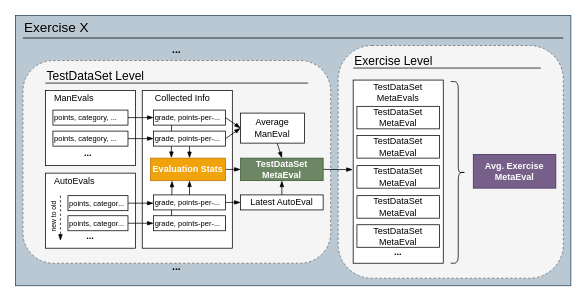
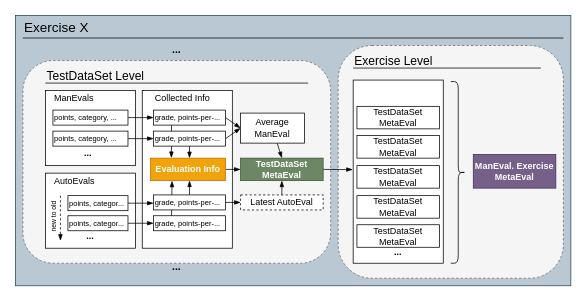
  <mxCell id="0" />
  <mxCell id="1" parent="0" />
  <mxCell id="2" value="" style="rounded=0;whiteSpace=wrap;html=1;fillColor=#bac8d3;strokeColor=#23445d;" vertex="1" parent="1"><mxGeometry x="20" y="20" width="740" height="360" as="geometry" /></mxCell>
  <mxCell id="3" value="" style="rounded=1;whiteSpace=wrap;html=1;align=left;dashed=1;fillColor=#f5f5f5;strokeColor=#666666;fontColor=#333333;" vertex="1" parent="1"><mxGeometry x="30" y="80" width="410" height="270" as="geometry" /></mxCell>
  <mxCell id="4" value="&lt;font style=&quot;font-size: 18px&quot;&gt;Exercise X&lt;/font&gt;" style="text;html=1;strokeColor=none;fillColor=none;align=left;verticalAlign=bottom;whiteSpace=wrap;rounded=0;" vertex="1" parent="1"><mxGeometry x="30" y="20" width="720" height="30" as="geometry" /></mxCell>
  <mxCell id="5" value="" style="endArrow=none;html=1;entryX=1;entryY=1;entryDx=0;entryDy=0;exitX=0;exitY=1;exitDx=0;exitDy=0;" edge="1" parent="1" source="4" target="4"><mxGeometry width="50" height="50" relative="1" as="geometry"><mxPoint x="30" y="50" as="sourcePoint" /><mxPoint x="80" y="0" as="targetPoint" /></mxGeometry></mxCell>
  <mxCell id="6" value="" style="rounded=0;whiteSpace=wrap;html=1;align=left;" vertex="1" parent="1"><mxGeometry x="60" y="120" width="120" height="100" as="geometry" /></mxCell>
  <mxCell id="7" value="ManEvals" style="text;html=1;strokeColor=none;fillColor=none;align=left;verticalAlign=bottom;whiteSpace=wrap;rounded=0;" vertex="1" parent="1"><mxGeometry x="70" y="120" width="100" height="20" as="geometry" /></mxCell>
  <mxCell id="8" value="&lt;font style=&quot;font-size: 10px&quot;&gt;points, category, ...&lt;/font&gt;" style="rounded=0;whiteSpace=wrap;html=1;align=left;" vertex="1" parent="1"><mxGeometry x="70" y="146" width="100" height="20" as="geometry" /></mxCell>
  <mxCell id="9" value="&lt;span style=&quot;font-size: 16px&quot;&gt;TestDataSet Level&lt;/span&gt;" style="text;html=1;strokeColor=none;fillColor=none;align=left;verticalAlign=middle;whiteSpace=wrap;rounded=0;" vertex="1" parent="1"><mxGeometry x="60" y="90" width="350" height="20" as="geometry" /></mxCell>
  <mxCell id="10" value="" style="endArrow=none;html=1;exitX=0;exitY=1;exitDx=0;exitDy=0;entryX=1;entryY=1;entryDx=0;entryDy=0;" edge="1" parent="1" source="9" target="9"><mxGeometry width="50" height="50" relative="1" as="geometry"><mxPoint x="260" y="250" as="sourcePoint" /><mxPoint x="310" y="200" as="targetPoint" /></mxGeometry></mxCell>
  <mxCell id="11" value="" style="rounded=0;whiteSpace=wrap;html=1;align=left;" vertex="1" parent="1"><mxGeometry x="60" y="230" width="120" height="100" as="geometry" /></mxCell>
  <mxCell id="12" value="&lt;br&gt;AutoEvals" style="text;html=1;strokeColor=none;fillColor=none;align=left;verticalAlign=bottom;whiteSpace=wrap;rounded=0;" vertex="1" parent="1"><mxGeometry x="70" y="230" width="100" height="20" as="geometry" /></mxCell>
  <mxCell id="13" value="&lt;font style=&quot;font-size: 10px&quot;&gt;points, categor...&lt;/font&gt;" style="rounded=0;whiteSpace=wrap;html=1;align=left;" vertex="1" parent="1"><mxGeometry x="90" y="260" width="80" height="20" as="geometry" /></mxCell>
  <mxCell id="14" value="" style="endArrow=blockThin;html=1;endFill=1;dashed=1;" edge="1" parent="1"><mxGeometry width="50" height="50" relative="1" as="geometry"><mxPoint x="80" y="260" as="sourcePoint" /><mxPoint x="80" y="320" as="targetPoint" /></mxGeometry></mxCell>
  <mxCell id="15" value="new to old" style="text;html=1;strokeColor=none;fillColor=none;align=center;verticalAlign=middle;whiteSpace=wrap;rounded=0;dashed=1;rotation=-90;fontSize=9;" vertex="1" parent="1"><mxGeometry x="46.08" y="280.8" width="51.25" height="13.43" as="geometry" /></mxCell>
  <mxCell id="16" value="&lt;span style=&quot;font-size: 10px&quot;&gt;points, categor...&lt;/span&gt;" style="rounded=0;whiteSpace=wrap;html=1;align=left;" vertex="1" parent="1"><mxGeometry x="90" y="286.75" width="80" height="20" as="geometry" /></mxCell>
  <mxCell id="17" value="..." style="text;html=1;strokeColor=none;fillColor=none;align=center;verticalAlign=middle;whiteSpace=wrap;rounded=0;dashed=1;fontSize=12;fontStyle=1" vertex="1" parent="1"><mxGeometry x="100" y="303.75" width="40" height="20" as="geometry" /></mxCell>
  <mxCell id="18" value="&lt;font style=&quot;font-size: 10px&quot;&gt;points, category, ...&lt;/font&gt;" style="rounded=0;whiteSpace=wrap;html=1;align=left;" vertex="1" parent="1"><mxGeometry x="70" y="174" width="100" height="20" as="geometry" /></mxCell>
  <mxCell id="19" value="..." style="text;html=1;strokeColor=none;fillColor=none;align=center;verticalAlign=middle;whiteSpace=wrap;rounded=0;dashed=1;fontSize=12;fontStyle=1" vertex="1" parent="1"><mxGeometry x="97.33" y="194" width="40" height="20" as="geometry" /></mxCell>
  <mxCell id="20" value="" style="rounded=0;whiteSpace=wrap;html=1;align=left;" vertex="1" parent="1"><mxGeometry x="204" y="174" width="100" height="20" as="geometry" /></mxCell>
  <mxCell id="21" value="" style="rounded=0;whiteSpace=wrap;html=1;fontSize=12;align=left;" vertex="1" parent="1"><mxGeometry x="189" y="120" width="120" height="210" as="geometry" /></mxCell>
  <mxCell id="22" style="edgeStyle=none;rounded=0;orthogonalLoop=1;jettySize=auto;html=1;exitX=1;exitY=0.5;exitDx=0;exitDy=0;entryX=0;entryY=0.5;entryDx=0;entryDy=0;endArrow=blockThin;endFill=1;fontSize=12;" edge="1" parent="1" source="48" target="35"><mxGeometry relative="1" as="geometry" /></mxCell>
  <mxCell id="23" value="Collected Info" style="text;html=1;strokeColor=none;fillColor=none;align=left;verticalAlign=bottom;whiteSpace=wrap;rounded=0;" vertex="1" parent="1"><mxGeometry x="204" y="120" width="100" height="20" as="geometry" /></mxCell>
  <mxCell id="24" style="rounded=0;orthogonalLoop=1;jettySize=auto;html=1;exitX=1;exitY=0.5;exitDx=0;exitDy=0;entryX=0;entryY=0.5;entryDx=0;entryDy=0;endArrow=blockThin;endFill=1;fontSize=12;" edge="1" parent="1" source="26" target="35"><mxGeometry relative="1" as="geometry" /></mxCell>
  <mxCell id="25" style="edgeStyle=none;rounded=0;orthogonalLoop=1;jettySize=auto;html=1;exitX=0.25;exitY=1;exitDx=0;exitDy=0;endArrow=blockThin;endFill=1;fontSize=12;entryX=0.278;entryY=-0.007;entryDx=0;entryDy=0;entryPerimeter=0;" edge="1" parent="1" source="26" target="46"><mxGeometry relative="1" as="geometry"><mxPoint x="228.2" y="400" as="targetPoint" /></mxGeometry></mxCell>
  <mxCell id="26" value="&lt;font size=&quot;1&quot;&gt;grade, points-per-...&lt;/font&gt;" style="rounded=0;whiteSpace=wrap;html=1;align=left;" vertex="1" parent="1"><mxGeometry x="204" y="146" width="96" height="20" as="geometry" /></mxCell>
  <mxCell id="27" style="edgeStyle=orthogonalEdgeStyle;rounded=0;orthogonalLoop=1;jettySize=auto;html=1;exitX=1;exitY=0.5;exitDx=0;exitDy=0;entryX=0;entryY=0.5;entryDx=0;entryDy=0;endArrow=blockThin;endFill=1;fontSize=12;" edge="1" parent="1" source="18" target="20"><mxGeometry relative="1" as="geometry" /></mxCell>
  <mxCell id="28" style="edgeStyle=orthogonalEdgeStyle;rounded=0;orthogonalLoop=1;jettySize=auto;html=1;exitX=1;exitY=0.5;exitDx=0;exitDy=0;entryX=0;entryY=0.5;entryDx=0;entryDy=0;endArrow=blockThin;endFill=1;fontSize=12;" edge="1" parent="1" source="8" target="26"><mxGeometry relative="1" as="geometry" /></mxCell>
  <mxCell id="29" value="" style="endArrow=blockThin;html=1;fontSize=12;exitX=1;exitY=0.5;exitDx=0;exitDy=0;entryX=0;entryY=0.5;entryDx=0;entryDy=0;endFill=1;" edge="1" parent="1" source="13"><mxGeometry width="50" height="50" relative="1" as="geometry"><mxPoint x="170" y="270" as="sourcePoint" /><mxPoint x="204" y="270" as="targetPoint" /></mxGeometry></mxCell>
  <mxCell id="30" style="edgeStyle=none;rounded=0;orthogonalLoop=1;jettySize=auto;html=1;exitX=1;exitY=0.5;exitDx=0;exitDy=0;entryX=0;entryY=0.5;entryDx=0;entryDy=0;endArrow=blockThin;endFill=1;fontSize=12;" edge="1" parent="1" source="50" target="37"><mxGeometry relative="1" as="geometry" /></mxCell>
  <mxCell id="31" style="edgeStyle=none;rounded=0;orthogonalLoop=1;jettySize=auto;html=1;entryX=0.52;entryY=0.996;entryDx=0;entryDy=0;entryPerimeter=0;endArrow=blockThin;endFill=1;fontSize=12;" edge="1" parent="1" source="50" target="46"><mxGeometry relative="1" as="geometry" /></mxCell>
  <mxCell id="32" style="edgeStyle=none;rounded=0;orthogonalLoop=1;jettySize=auto;html=1;exitX=0.25;exitY=0;exitDx=0;exitDy=0;entryX=0.287;entryY=1.006;entryDx=0;entryDy=0;entryPerimeter=0;endArrow=blockThin;endFill=1;fontSize=12;" edge="1" parent="1" source="33" target="46"><mxGeometry relative="1" as="geometry" /></mxCell>
  <mxCell id="33" value="&lt;font size=&quot;1&quot;&gt;grade, points-per-...&lt;/font&gt;" style="rounded=0;whiteSpace=wrap;html=1;align=left;" vertex="1" parent="1"><mxGeometry x="204" y="286.75" width="96" height="20" as="geometry" /></mxCell>
  <mxCell id="34" style="edgeStyle=none;rounded=0;orthogonalLoop=1;jettySize=auto;html=1;entryX=0.5;entryY=0;entryDx=0;entryDy=0;endArrow=blockThin;endFill=1;fontSize=12;" edge="1" parent="1" source="35"><mxGeometry relative="1" as="geometry"><mxPoint x="375" y="210" as="targetPoint" /></mxGeometry></mxCell>
  <mxCell id="35" value="Average ManEval" style="rounded=0;whiteSpace=wrap;html=1;fontSize=12;align=center;" vertex="1" parent="1"><mxGeometry x="320" y="150" width="85" height="40" as="geometry" /></mxCell>
  <mxCell id="36" style="edgeStyle=none;rounded=0;orthogonalLoop=1;jettySize=auto;html=1;entryX=0.5;entryY=1;entryDx=0;entryDy=0;endArrow=blockThin;endFill=1;fontSize=12;" edge="1" parent="1" source="37"><mxGeometry relative="1" as="geometry"><mxPoint x="375" y="240" as="targetPoint" /></mxGeometry></mxCell>
- <mxCell id="37" value="Latest AutoEval" style="rounded=0;whiteSpace=wrap;html=1;fontSize=12;align=center;" vertex="1" parent="1"><mxGeometry x="320" y="259" width="110" height="20" as="geometry" /></mxCell>
+ <mxCell id="37" value="Latest AutoEval" style="rounded=0;whiteSpace=wrap;html=1;fontSize=12;align=center;dashed=1;" vertex="1" parent="1"><mxGeometry x="320" y="259" width="110" height="20" as="geometry" /></mxCell>
  <mxCell id="38" value="" style="rounded=1;whiteSpace=wrap;html=1;align=left;dashed=1;fillColor=#f5f5f5;strokeColor=#666666;fontColor=#333333;" vertex="1" parent="1"><mxGeometry x="450" y="60" width="300" height="310" as="geometry" /></mxCell>
  <mxCell id="39" value="&lt;span style=&quot;font-size: 16px&quot;&gt;Exercise Level&lt;/span&gt;" style="text;html=1;strokeColor=none;fillColor=none;align=left;verticalAlign=middle;whiteSpace=wrap;rounded=0;" vertex="1" parent="1"><mxGeometry x="470" y="70" width="250" height="20" as="geometry" /></mxCell>
  <mxCell id="40" value="" style="endArrow=none;html=1;fontSize=12;exitX=0;exitY=1;exitDx=0;exitDy=0;entryX=1;entryY=1;entryDx=0;entryDy=0;" edge="1" parent="1" source="39" target="39"><mxGeometry width="50" height="50" relative="1" as="geometry"><mxPoint x="480" y="220" as="sourcePoint" /><mxPoint x="530" y="170" as="targetPoint" /></mxGeometry></mxCell>
  <mxCell id="41" value="&lt;b&gt;&lt;font style=&quot;font-size: 14px&quot;&gt;...&lt;/font&gt;&lt;/b&gt;" style="text;html=1;strokeColor=none;fillColor=none;align=center;verticalAlign=middle;whiteSpace=wrap;rounded=0;fontSize=12;" vertex="1" parent="1"><mxGeometry x="215" y="50" width="40" height="30" as="geometry" /></mxCell>
  <mxCell id="42" value="&lt;b&gt;&lt;font style=&quot;font-size: 14px&quot;&gt;...&lt;/font&gt;&lt;/b&gt;" style="text;html=1;strokeColor=none;fillColor=none;align=center;verticalAlign=middle;whiteSpace=wrap;rounded=0;fontSize=12;" vertex="1" parent="1"><mxGeometry x="215" y="350" width="40" height="10" as="geometry" /></mxCell>
  <mxCell id="43" style="edgeStyle=none;rounded=0;orthogonalLoop=1;jettySize=auto;html=1;exitX=1;exitY=0.5;exitDx=0;exitDy=0;entryX=-0.005;entryY=0.489;entryDx=0;entryDy=0;entryPerimeter=0;endArrow=blockThin;endFill=1;fontSize=12;" edge="1" parent="1" source="44" target="51"><mxGeometry relative="1" as="geometry" /></mxCell>
  <mxCell id="44" value="&lt;b&gt;TestDataSet&lt;br&gt;MetaEval&lt;br&gt;&lt;/b&gt;" style="rounded=0;whiteSpace=wrap;html=1;fontSize=12;align=center;fillColor=#6d8764;strokeColor=#3A5431;fontColor=#ffffff;" vertex="1" parent="1"><mxGeometry x="320" y="210" width="110" height="30" as="geometry" /></mxCell>
  <mxCell id="45" style="edgeStyle=none;rounded=0;orthogonalLoop=1;jettySize=auto;html=1;exitX=1;exitY=0.5;exitDx=0;exitDy=0;entryX=0;entryY=0.5;entryDx=0;entryDy=0;endArrow=blockThin;endFill=1;fontSize=12;" edge="1" parent="1" source="46" target="44"><mxGeometry relative="1" as="geometry" /></mxCell>
- <mxCell id="46" value="&lt;b&gt;Evaluation Stats&lt;/b&gt;" style="rounded=0;whiteSpace=wrap;html=1;fontSize=12;align=center;fillColor=#f0a30a;strokeColor=#BD7000;fontColor=#ffffff;" vertex="1" parent="1"><mxGeometry x="200" y="210" width="100" height="30" as="geometry" /></mxCell>
+ <mxCell id="46" value="&lt;b&gt;Evaluation Info&lt;/b&gt;" style="rounded=0;whiteSpace=wrap;html=1;fontSize=12;align=center;fillColor=#f0a30a;strokeColor=#BD7000;fontColor=#ffffff;" vertex="1" parent="1"><mxGeometry x="200" y="210" width="100" height="30" as="geometry" /></mxCell>
  <mxCell id="47" style="edgeStyle=none;rounded=0;orthogonalLoop=1;jettySize=auto;html=1;exitX=0.5;exitY=1;exitDx=0;exitDy=0;entryX=0.519;entryY=-0.001;entryDx=0;entryDy=0;endArrow=blockThin;endFill=1;fontSize=12;entryPerimeter=0;" edge="1" parent="1" source="48" target="46"><mxGeometry relative="1" as="geometry" /></mxCell>
  <mxCell id="48" value="&lt;font style=&quot;font-size: 10px&quot;&gt;grade, points-per-...&lt;/font&gt;" style="rounded=0;whiteSpace=wrap;html=1;align=left;" vertex="1" parent="1"><mxGeometry x="204" y="174" width="96" height="20" as="geometry" /></mxCell>
  <mxCell id="49" style="edgeStyle=none;rounded=0;orthogonalLoop=1;jettySize=auto;html=1;exitX=1;exitY=0.5;exitDx=0;exitDy=0;entryX=0;entryY=0.5;entryDx=0;entryDy=0;endArrow=blockThin;endFill=1;fontSize=12;" edge="1" parent="1" source="16" target="33"><mxGeometry relative="1" as="geometry" /></mxCell>
  <mxCell id="50" value="&lt;font size=&quot;1&quot;&gt;grade, points-per-...&lt;/font&gt;" style="rounded=0;whiteSpace=wrap;html=1;align=left;" vertex="1" parent="1"><mxGeometry x="204" y="259" width="96" height="20" as="geometry" /></mxCell>
  <mxCell id="51" value="" style="rounded=0;whiteSpace=wrap;html=1;fontSize=12;align=left;" vertex="1" parent="1"><mxGeometry x="470" y="106" width="120" height="244" as="geometry" /></mxCell>
- <mxCell id="52" value="TestDataSet MetaEvals" style="text;html=1;strokeColor=none;fillColor=none;align=center;verticalAlign=middle;whiteSpace=wrap;rounded=0;fontSize=12;" vertex="1" parent="1"><mxGeometry x="470" y="106" width="120" height="34" as="geometry" /></mxCell>
  <mxCell id="53" value="&lt;span style=&quot;font-weight: normal&quot;&gt;TestDataSet&lt;br&gt;MetaEval&lt;/span&gt;" style="rounded=0;whiteSpace=wrap;html=1;fontSize=12;align=center;fontStyle=1" vertex="1" parent="1"><mxGeometry x="475" y="141" width="110" height="30" as="geometry" /></mxCell>
  <mxCell id="54" value="&lt;span style=&quot;font-weight: normal&quot;&gt;TestDataSet&lt;br&gt;MetaEval&lt;/span&gt;" style="rounded=0;whiteSpace=wrap;html=1;fontSize=12;align=center;fontStyle=1" vertex="1" parent="1"><mxGeometry x="475" y="180" width="110" height="30" as="geometry" /></mxCell>
  <mxCell id="55" value="&lt;span style=&quot;font-weight: normal&quot;&gt;TestDataSet&lt;br&gt;MetaEval&lt;/span&gt;" style="rounded=0;whiteSpace=wrap;html=1;fontSize=12;align=center;fontStyle=1" vertex="1" parent="1"><mxGeometry x="475" y="220" width="110" height="30" as="geometry" /></mxCell>
  <mxCell id="56" value="&lt;span style=&quot;font-weight: normal&quot;&gt;TestDataSet&lt;br&gt;MetaEval&lt;/span&gt;" style="rounded=0;whiteSpace=wrap;html=1;fontSize=12;align=center;fontStyle=1" vertex="1" parent="1"><mxGeometry x="475" y="260" width="110" height="30" as="geometry" /></mxCell>
  <mxCell id="57" value="&lt;span&gt;TestDataSet&lt;br&gt;MetaEval&lt;/span&gt;" style="rounded=0;whiteSpace=wrap;html=1;fontSize=12;align=center;fontStyle=0" vertex="1" parent="1"><mxGeometry x="475" y="298.75" width="110" height="30" as="geometry" /></mxCell>
  <mxCell id="58" value="..." style="text;html=1;strokeColor=none;fillColor=none;align=center;verticalAlign=middle;whiteSpace=wrap;rounded=0;dashed=1;fontSize=12;fontStyle=1" vertex="1" parent="1"><mxGeometry x="510" y="325" width="40" height="20" as="geometry" /></mxCell>
  <mxCell id="59" value="" style="shape=curlyBracket;whiteSpace=wrap;html=1;rounded=1;fontSize=12;align=left;rotation=-180;" vertex="1" parent="1"><mxGeometry x="600" y="108" width="20" height="242" as="geometry" /></mxCell>
- <mxCell id="60" value="&lt;b&gt;Avg. Exercise MetaEval&lt;/b&gt;" style="rounded=0;whiteSpace=wrap;html=1;fontSize=12;align=center;fillColor=#76608a;strokeColor=#432D57;fontColor=#ffffff;" vertex="1" parent="1"><mxGeometry x="630" y="205" width="110" height="45" as="geometry" /></mxCell>
+ <mxCell id="60" value="&lt;b&gt;ManEval. Exercise MetaEval&lt;/b&gt;" style="rounded=0;whiteSpace=wrap;html=1;fontSize=12;align=center;fillColor=#76608a;strokeColor=#432D57;fontColor=#ffffff;" vertex="1" parent="1"><mxGeometry x="630" y="205" width="110" height="45" as="geometry" /></mxCell>
